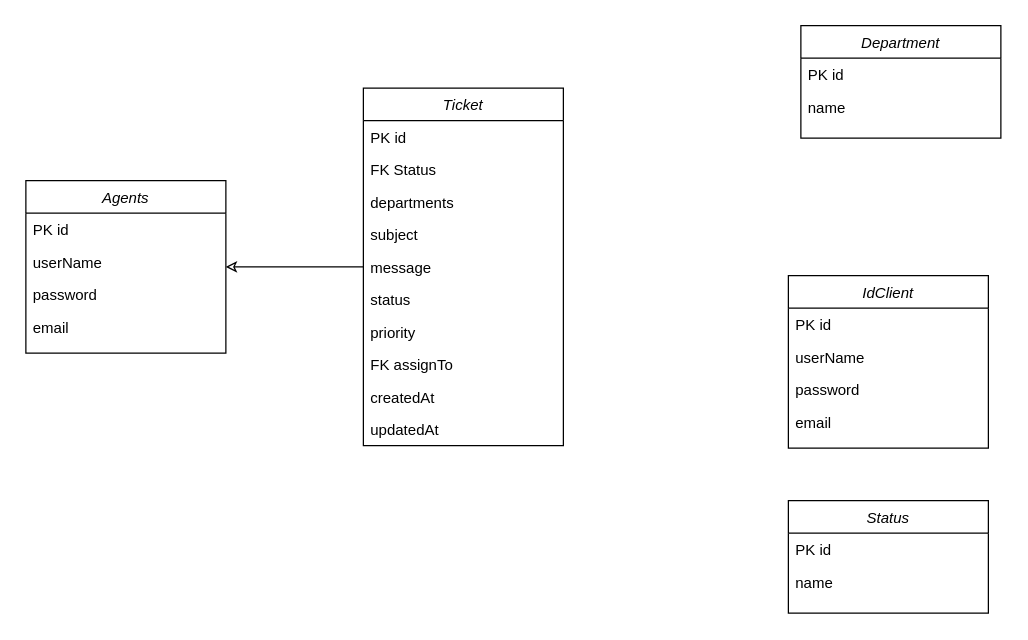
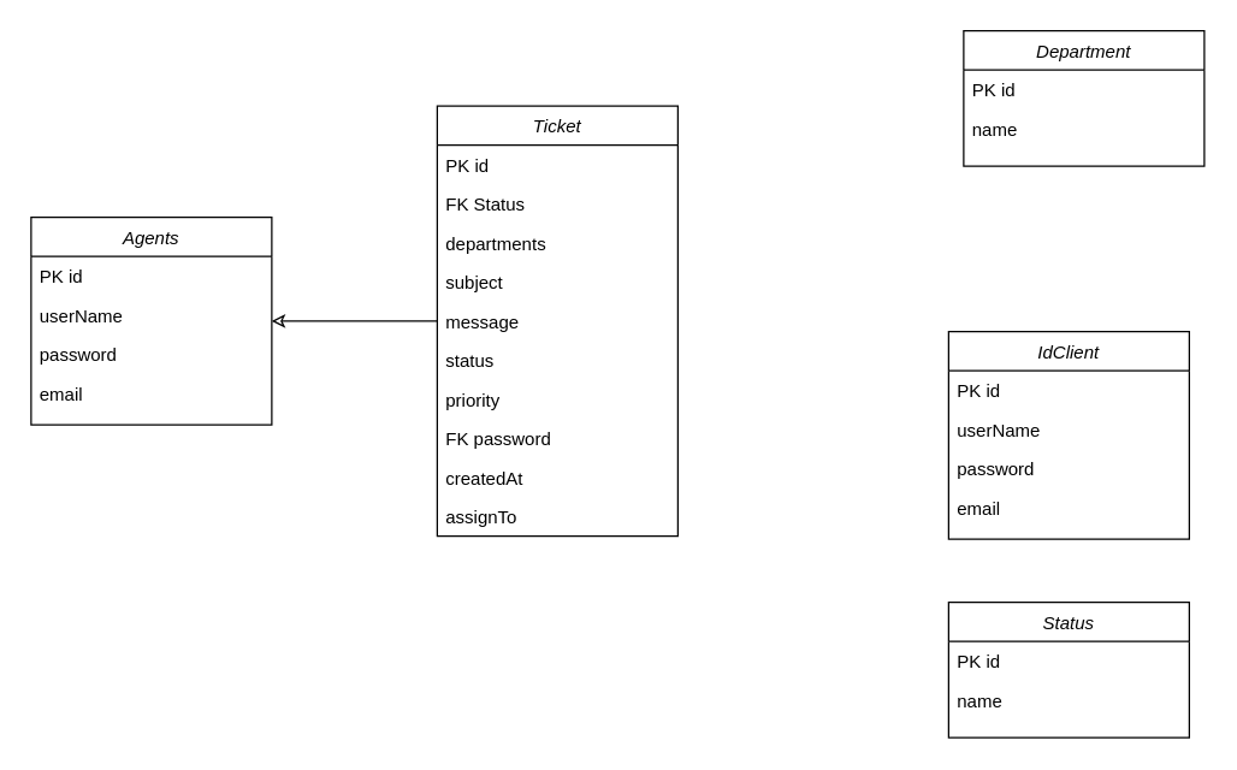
  <mxCell id="0" />
  <mxCell id="1" parent="0" />
  <mxCell id="2" value="IdClient" style="swimlane;fontStyle=2;align=center;verticalAlign=top;childLayout=stackLayout;horizontal=1;startSize=26;horizontalStack=0;resizeParent=1;resizeLast=0;collapsible=1;marginBottom=0;rounded=0;shadow=0;strokeWidth=1;" parent="1" vertex="1"><mxGeometry x="630" y="220" width="160" height="138" as="geometry"><mxRectangle x="230" y="140" width="160" height="26" as="alternateBounds" /></mxGeometry></mxCell>
  <mxCell id="3" value="PK id" style="text;align=left;verticalAlign=top;spacingLeft=4;spacingRight=4;overflow=hidden;rotatable=0;points=[[0,0.5],[1,0.5]];portConstraint=eastwest;" parent="2" vertex="1"><mxGeometry y="26" width="160" height="26" as="geometry" /></mxCell>
  <mxCell id="4" value="userName" style="text;align=left;verticalAlign=top;spacingLeft=4;spacingRight=4;overflow=hidden;rotatable=0;points=[[0,0.5],[1,0.5]];portConstraint=eastwest;rounded=0;shadow=0;html=0;" parent="2" vertex="1"><mxGeometry y="52" width="160" height="26" as="geometry" /></mxCell>
  <mxCell id="5" value="password" style="text;align=left;verticalAlign=top;spacingLeft=4;spacingRight=4;overflow=hidden;rotatable=0;points=[[0,0.5],[1,0.5]];portConstraint=eastwest;rounded=0;shadow=0;html=0;" parent="2" vertex="1"><mxGeometry y="78" width="160" height="26" as="geometry" /></mxCell>
  <mxCell id="6" value="email" style="text;align=left;verticalAlign=top;spacingLeft=4;spacingRight=4;overflow=hidden;rotatable=0;points=[[0,0.5],[1,0.5]];portConstraint=eastwest;rounded=0;shadow=0;html=0;" vertex="1" parent="2"><mxGeometry y="104" width="160" height="26" as="geometry" /></mxCell>
  <mxCell id="7" value="Department" style="swimlane;fontStyle=2;align=center;verticalAlign=top;childLayout=stackLayout;horizontal=1;startSize=26;horizontalStack=0;resizeParent=1;resizeLast=0;collapsible=1;marginBottom=0;rounded=0;shadow=0;strokeWidth=1;" vertex="1" parent="1"><mxGeometry x="640" y="20" width="160" height="90" as="geometry"><mxRectangle x="230" y="140" width="160" height="26" as="alternateBounds" /></mxGeometry></mxCell>
  <mxCell id="8" value="PK id" style="text;align=left;verticalAlign=top;spacingLeft=4;spacingRight=4;overflow=hidden;rotatable=0;points=[[0,0.5],[1,0.5]];portConstraint=eastwest;" vertex="1" parent="7"><mxGeometry y="26" width="160" height="26" as="geometry" /></mxCell>
  <mxCell id="9" value="name" style="text;align=left;verticalAlign=top;spacingLeft=4;spacingRight=4;overflow=hidden;rotatable=0;points=[[0,0.5],[1,0.5]];portConstraint=eastwest;rounded=0;shadow=0;html=0;" vertex="1" parent="7"><mxGeometry y="52" width="160" height="26" as="geometry" /></mxCell>
  <mxCell id="10" value="Status" style="swimlane;fontStyle=2;align=center;verticalAlign=top;childLayout=stackLayout;horizontal=1;startSize=26;horizontalStack=0;resizeParent=1;resizeLast=0;collapsible=1;marginBottom=0;rounded=0;shadow=0;strokeWidth=1;" vertex="1" parent="1"><mxGeometry x="630" y="400" width="160" height="90" as="geometry"><mxRectangle x="230" y="140" width="160" height="26" as="alternateBounds" /></mxGeometry></mxCell>
  <mxCell id="11" value="PK id" style="text;align=left;verticalAlign=top;spacingLeft=4;spacingRight=4;overflow=hidden;rotatable=0;points=[[0,0.5],[1,0.5]];portConstraint=eastwest;" vertex="1" parent="10"><mxGeometry y="26" width="160" height="26" as="geometry" /></mxCell>
  <mxCell id="12" value="name" style="text;align=left;verticalAlign=top;spacingLeft=4;spacingRight=4;overflow=hidden;rotatable=0;points=[[0,0.5],[1,0.5]];portConstraint=eastwest;rounded=0;shadow=0;html=0;" vertex="1" parent="10"><mxGeometry y="52" width="160" height="26" as="geometry" /></mxCell>
  <mxCell id="13" value="Agents" style="swimlane;fontStyle=2;align=center;verticalAlign=top;childLayout=stackLayout;horizontal=1;startSize=26;horizontalStack=0;resizeParent=1;resizeLast=0;collapsible=1;marginBottom=0;rounded=0;shadow=0;strokeWidth=1;" vertex="1" parent="1"><mxGeometry x="20" y="144" width="160" height="138" as="geometry"><mxRectangle x="230" y="140" width="160" height="26" as="alternateBounds" /></mxGeometry></mxCell>
  <mxCell id="14" value="PK id" style="text;align=left;verticalAlign=top;spacingLeft=4;spacingRight=4;overflow=hidden;rotatable=0;points=[[0,0.5],[1,0.5]];portConstraint=eastwest;" vertex="1" parent="13"><mxGeometry y="26" width="160" height="26" as="geometry" /></mxCell>
  <mxCell id="15" value="userName" style="text;align=left;verticalAlign=top;spacingLeft=4;spacingRight=4;overflow=hidden;rotatable=0;points=[[0,0.5],[1,0.5]];portConstraint=eastwest;rounded=0;shadow=0;html=0;" vertex="1" parent="13"><mxGeometry y="52" width="160" height="26" as="geometry" /></mxCell>
  <mxCell id="16" value="password" style="text;align=left;verticalAlign=top;spacingLeft=4;spacingRight=4;overflow=hidden;rotatable=0;points=[[0,0.5],[1,0.5]];portConstraint=eastwest;rounded=0;shadow=0;html=0;" vertex="1" parent="13"><mxGeometry y="78" width="160" height="26" as="geometry" /></mxCell>
  <mxCell id="17" value="email" style="text;align=left;verticalAlign=top;spacingLeft=4;spacingRight=4;overflow=hidden;rotatable=0;points=[[0,0.5],[1,0.5]];portConstraint=eastwest;rounded=0;shadow=0;html=0;" vertex="1" parent="13"><mxGeometry y="104" width="160" height="26" as="geometry" /></mxCell>
  <mxCell id="18" style="edgeStyle=orthogonalEdgeStyle;rounded=0;orthogonalLoop=1;jettySize=auto;html=1;endArrow=classic;endFill=0;" edge="1" parent="1" source="19" target="13"><mxGeometry relative="1" as="geometry" /></mxCell>
  <mxCell id="19" value="Ticket" style="swimlane;fontStyle=2;align=center;verticalAlign=top;childLayout=stackLayout;horizontal=1;startSize=26;horizontalStack=0;resizeParent=1;resizeLast=0;collapsible=1;marginBottom=0;rounded=0;shadow=0;strokeWidth=1;" vertex="1" parent="1"><mxGeometry x="290" y="70" width="160" height="286" as="geometry"><mxRectangle x="230" y="140" width="160" height="26" as="alternateBounds" /></mxGeometry></mxCell>
  <mxCell id="20" value="PK id" style="text;align=left;verticalAlign=top;spacingLeft=4;spacingRight=4;overflow=hidden;rotatable=0;points=[[0,0.5],[1,0.5]];portConstraint=eastwest;" vertex="1" parent="19"><mxGeometry y="26" width="160" height="26" as="geometry" /></mxCell>
  <mxCell id="21" value="FK Status" style="text;align=left;verticalAlign=top;spacingLeft=4;spacingRight=4;overflow=hidden;rotatable=0;points=[[0,0.5],[1,0.5]];portConstraint=eastwest;rounded=0;shadow=0;html=0;" vertex="1" parent="19"><mxGeometry y="52" width="160" height="26" as="geometry" /></mxCell>
  <mxCell id="22" value="departments" style="text;align=left;verticalAlign=top;spacingLeft=4;spacingRight=4;overflow=hidden;rotatable=0;points=[[0,0.5],[1,0.5]];portConstraint=eastwest;rounded=0;shadow=0;html=0;" vertex="1" parent="19"><mxGeometry y="78" width="160" height="26" as="geometry" /></mxCell>
  <mxCell id="23" value="subject" style="text;align=left;verticalAlign=top;spacingLeft=4;spacingRight=4;overflow=hidden;rotatable=0;points=[[0,0.5],[1,0.5]];portConstraint=eastwest;rounded=0;shadow=0;html=0;" vertex="1" parent="19"><mxGeometry y="104" width="160" height="26" as="geometry" /></mxCell>
  <mxCell id="24" value="message" style="text;align=left;verticalAlign=top;spacingLeft=4;spacingRight=4;overflow=hidden;rotatable=0;points=[[0,0.5],[1,0.5]];portConstraint=eastwest;rounded=0;shadow=0;html=0;" vertex="1" parent="19"><mxGeometry y="130" width="160" height="26" as="geometry" /></mxCell>
  <mxCell id="25" value="status" style="text;align=left;verticalAlign=top;spacingLeft=4;spacingRight=4;overflow=hidden;rotatable=0;points=[[0,0.5],[1,0.5]];portConstraint=eastwest;rounded=0;shadow=0;html=0;" vertex="1" parent="19"><mxGeometry y="156" width="160" height="26" as="geometry" /></mxCell>
  <mxCell id="26" value="priority" style="text;align=left;verticalAlign=top;spacingLeft=4;spacingRight=4;overflow=hidden;rotatable=0;points=[[0,0.5],[1,0.5]];portConstraint=eastwest;rounded=0;shadow=0;html=0;" vertex="1" parent="19"><mxGeometry y="182" width="160" height="26" as="geometry" /></mxCell>
- <mxCell id="27" value="FK assignTo" style="text;align=left;verticalAlign=top;spacingLeft=4;spacingRight=4;overflow=hidden;rotatable=0;points=[[0,0.5],[1,0.5]];portConstraint=eastwest;rounded=0;shadow=0;html=0;" vertex="1" parent="19"><mxGeometry y="208" width="160" height="26" as="geometry" /></mxCell>
+ <mxCell id="27" value="FK password" style="text;align=left;verticalAlign=top;spacingLeft=4;spacingRight=4;overflow=hidden;rotatable=0;points=[[0,0.5],[1,0.5]];portConstraint=eastwest;rounded=0;shadow=0;html=0;" vertex="1" parent="19"><mxGeometry y="208" width="160" height="26" as="geometry" /></mxCell>
  <mxCell id="28" value="createdAt" style="text;align=left;verticalAlign=top;spacingLeft=4;spacingRight=4;overflow=hidden;rotatable=0;points=[[0,0.5],[1,0.5]];portConstraint=eastwest;rounded=0;shadow=0;html=0;" vertex="1" parent="19"><mxGeometry y="234" width="160" height="26" as="geometry" /></mxCell>
- <mxCell id="29" value="updatedAt" style="text;align=left;verticalAlign=top;spacingLeft=4;spacingRight=4;overflow=hidden;rotatable=0;points=[[0,0.5],[1,0.5]];portConstraint=eastwest;rounded=0;shadow=0;html=0;" vertex="1" parent="19"><mxGeometry y="260" width="160" height="26" as="geometry" /></mxCell>
+ <mxCell id="29" value="assignTo" style="text;align=left;verticalAlign=top;spacingLeft=4;spacingRight=4;overflow=hidden;rotatable=0;points=[[0,0.5],[1,0.5]];portConstraint=eastwest;rounded=0;shadow=0;html=0;" vertex="1" parent="19"><mxGeometry y="260" width="160" height="26" as="geometry" /></mxCell>
